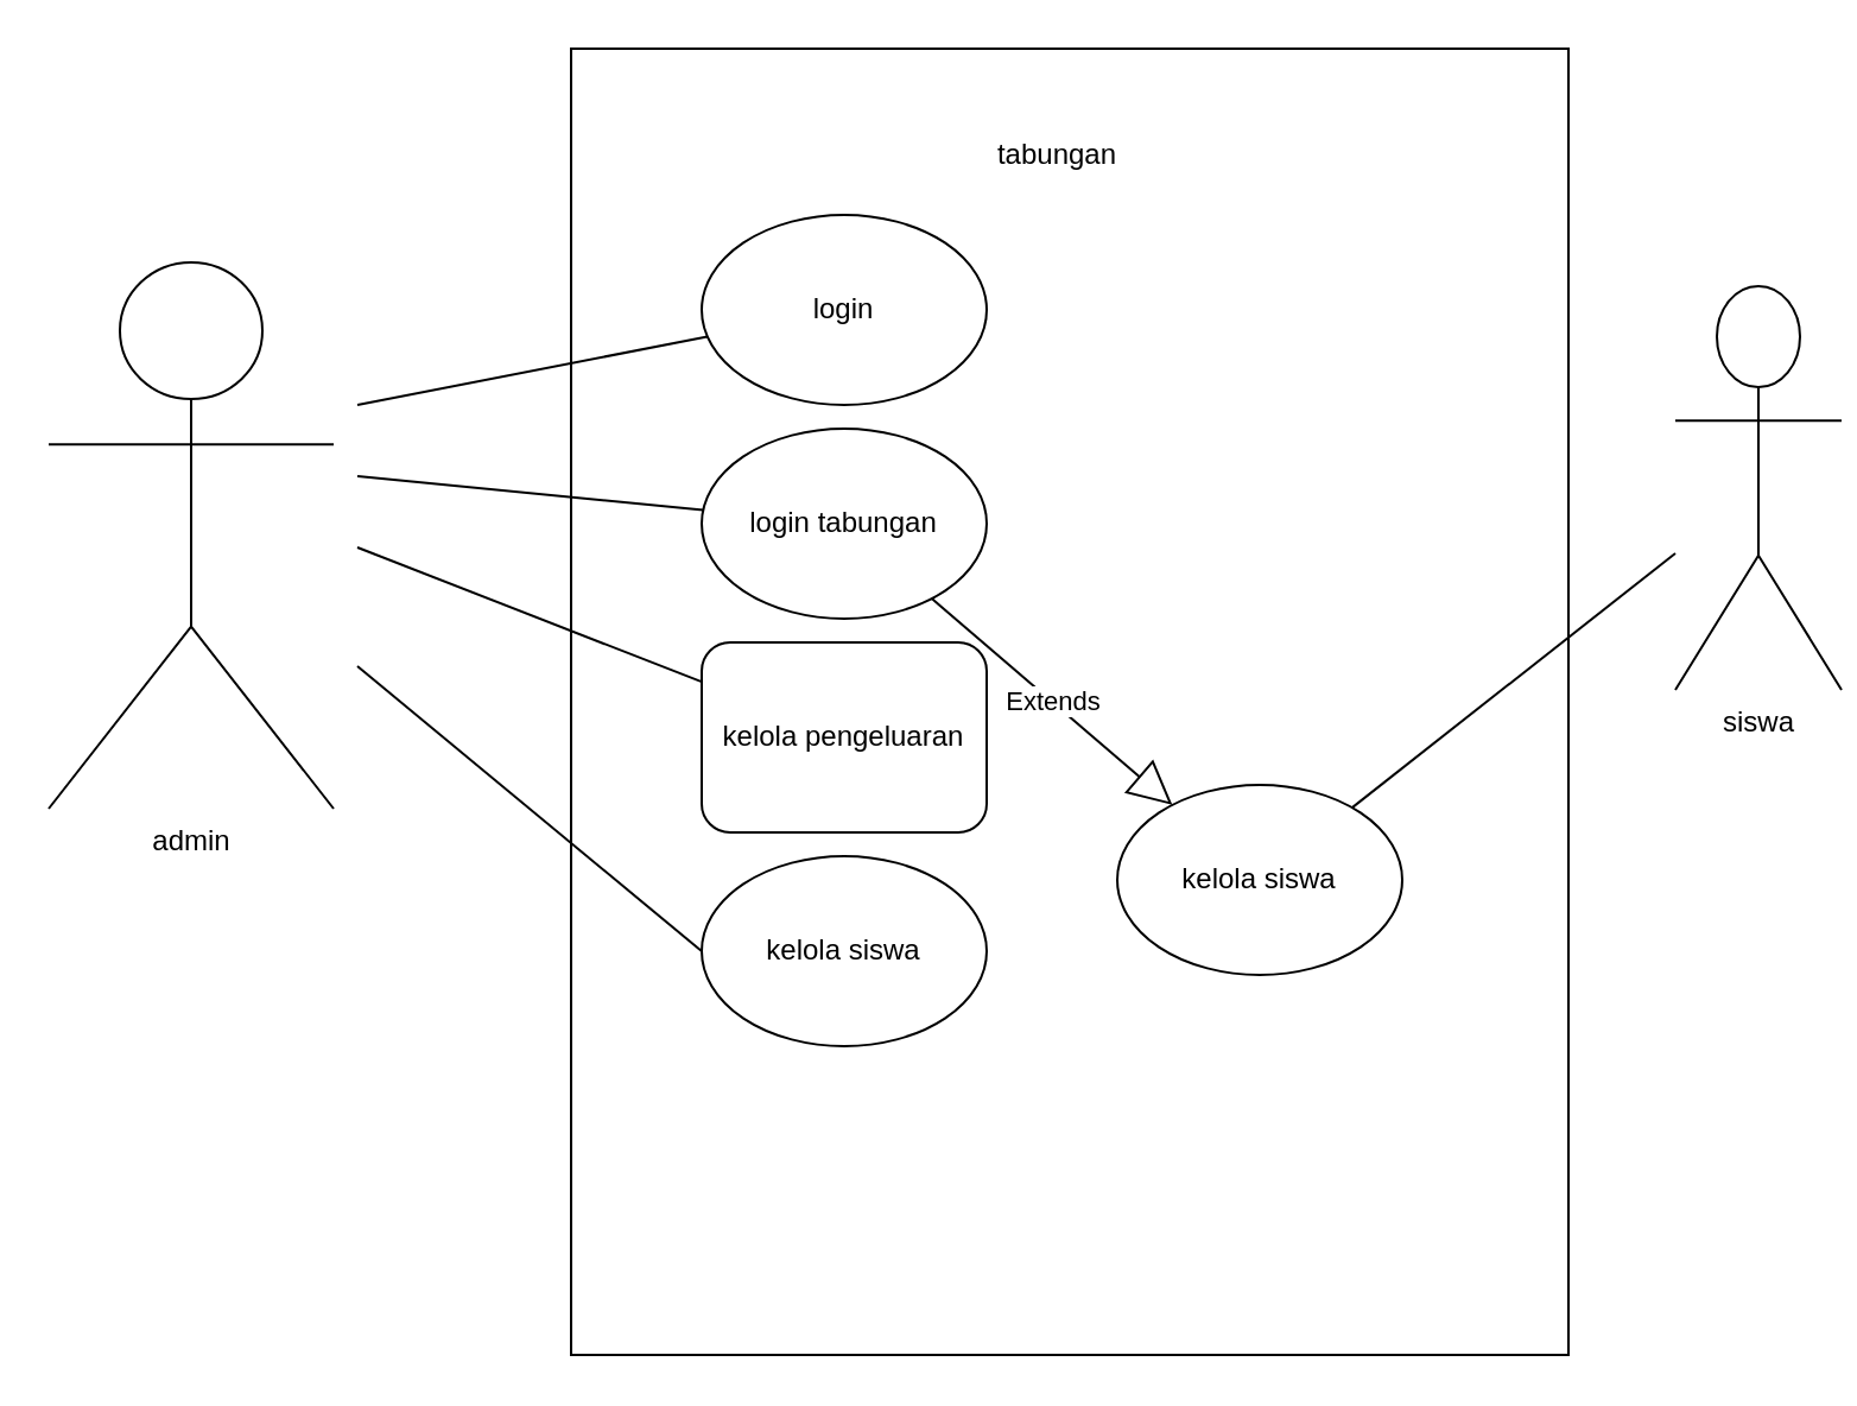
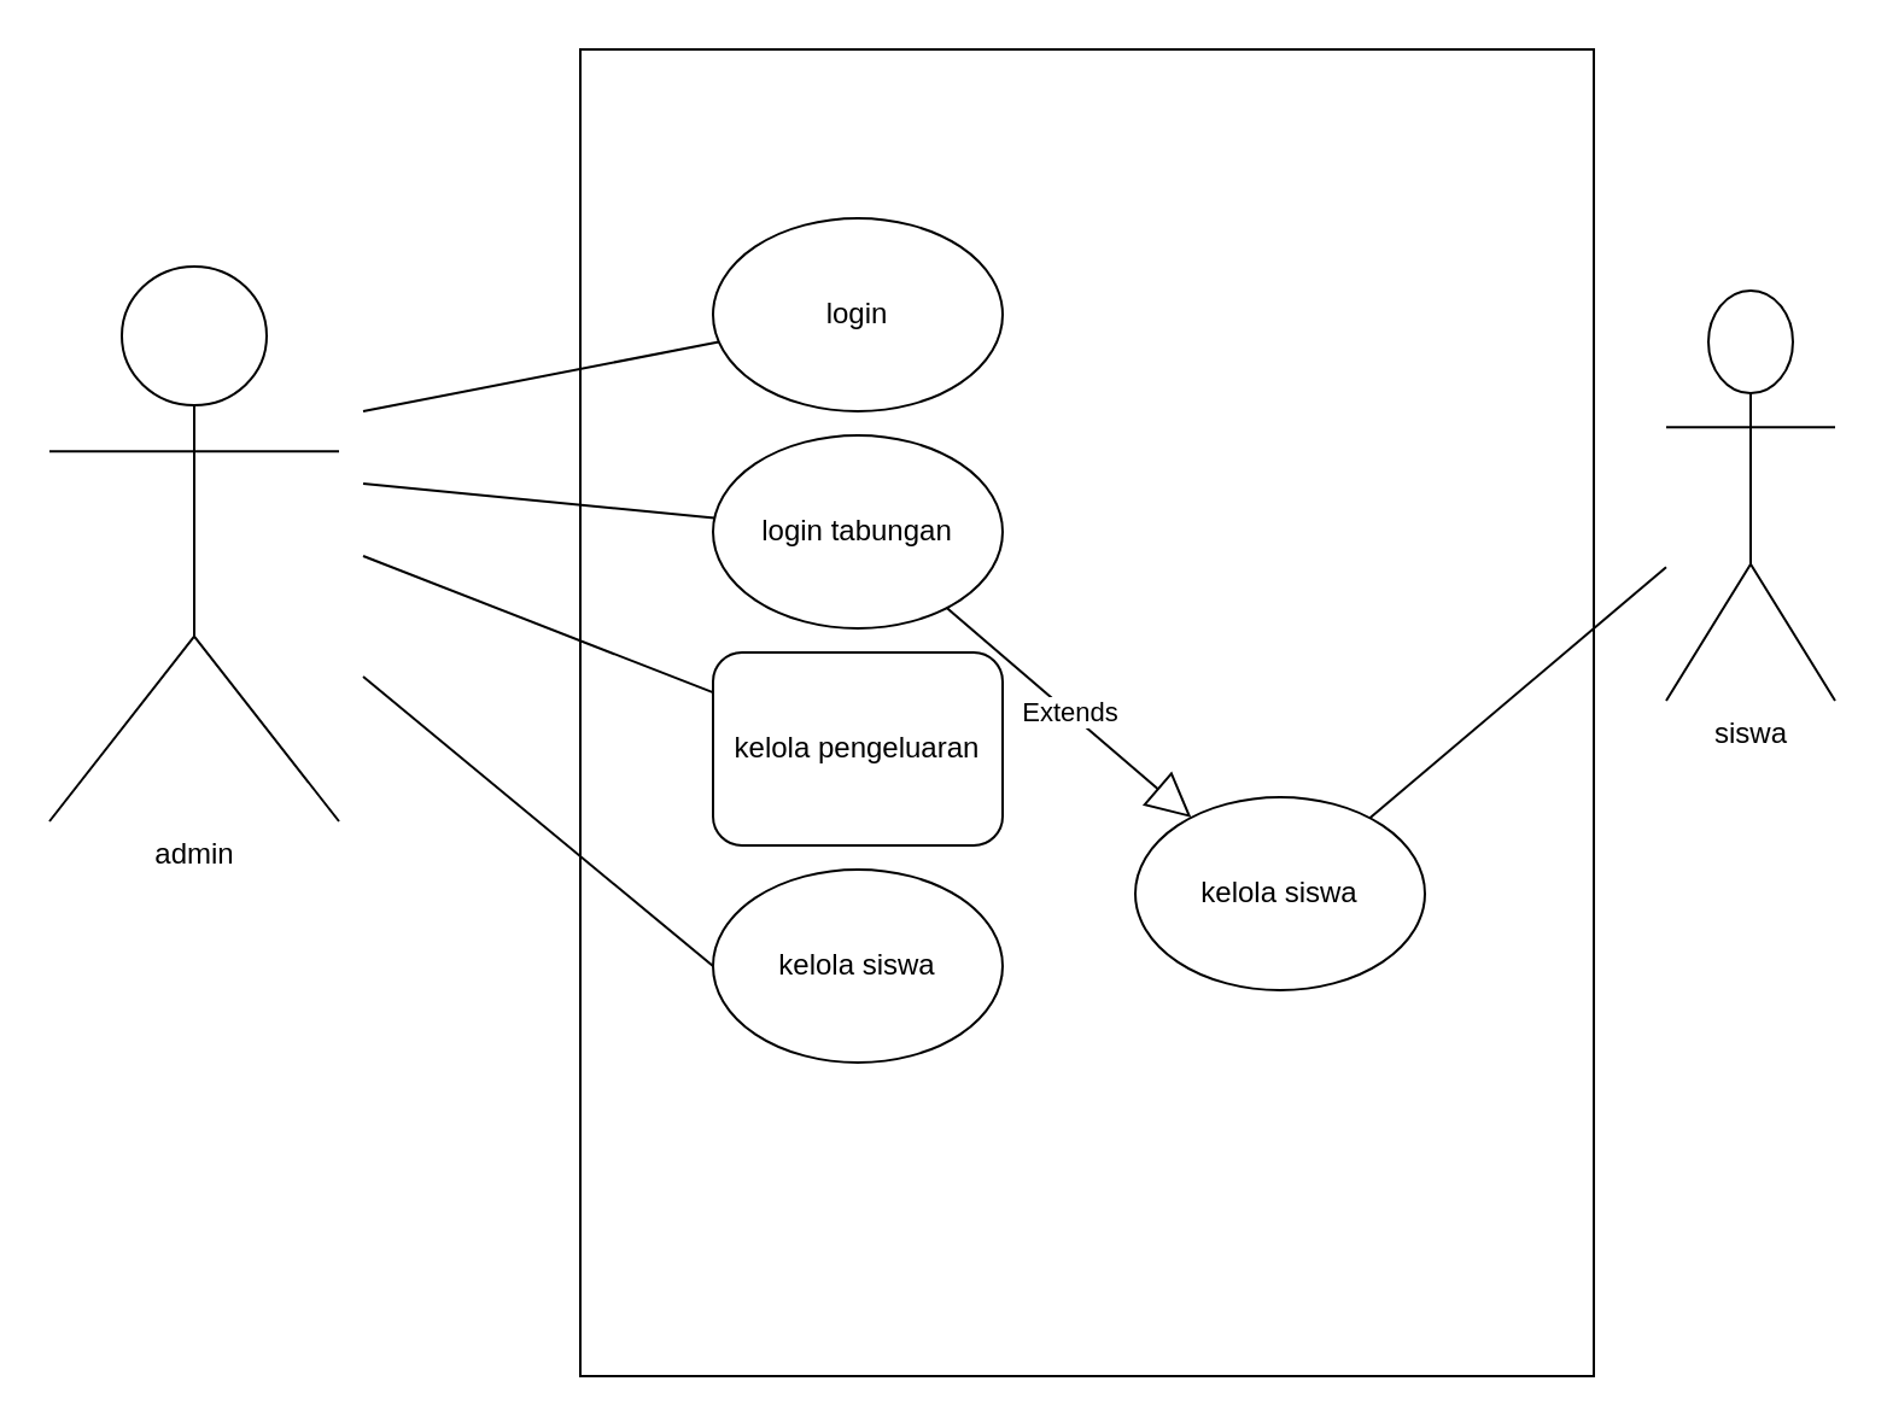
  <mxCell id="0" />
  <mxCell id="1" parent="0" />
  <mxCell id="2" value="admin" style="shape=umlActor;verticalLabelPosition=bottom;verticalAlign=top;html=1;outlineConnect=0;" vertex="1" parent="1"><mxGeometry x="20" y="110" width="120" height="230" as="geometry" /></mxCell>
  <mxCell id="3" value="" style="rounded=0;whiteSpace=wrap;html=1;" vertex="1" parent="1"><mxGeometry x="240" y="20" width="420" height="550" as="geometry" /></mxCell>
  <mxCell id="4" value="login" style="ellipse;whiteSpace=wrap;html=1;" vertex="1" parent="1"><mxGeometry x="295" y="90" width="120" height="80" as="geometry" /></mxCell>
  <mxCell id="5" value="login tabungan" style="ellipse;whiteSpace=wrap;html=1;" vertex="1" parent="1"><mxGeometry x="295" y="180" width="120" height="80" as="geometry" /></mxCell>
  <mxCell id="6" value="kelola pengeluaran" style="whiteSpace=wrap;html=1;rounded=1;" vertex="1" parent="1"><mxGeometry x="295" y="270" width="120" height="80" as="geometry" /></mxCell>
  <mxCell id="7" value="kelola siswa" style="ellipse;whiteSpace=wrap;html=1;" vertex="1" parent="1"><mxGeometry x="295" y="360" width="120" height="80" as="geometry" /></mxCell>
- <mxCell id="8" value="tabungan" style="text;html=1;align=center;verticalAlign=middle;whiteSpace=wrap;rounded=0;" vertex="1" parent="1"><mxGeometry x="400" y="40" width="90" height="50" as="geometry" /></mxCell>
- <mxCell id="9" value="siswa" style="shape=umlActor;verticalLabelPosition=bottom;verticalAlign=top;html=1;outlineConnect=0;" vertex="1" parent="1"><mxGeometry x="705" y="120" width="70" height="170" as="geometry" /></mxCell>
+ <mxCell id="9" value="siswa" style="shape=umlActor;verticalLabelPosition=bottom;verticalAlign=top;html=1;outlineConnect=0;" vertex="1" parent="1"><mxGeometry x="690" y="120" width="70" height="170" as="geometry" /></mxCell>
  <mxCell id="10" value="" style="endArrow=none;html=1;rounded=0;" edge="1" parent="1" target="4"><mxGeometry width="50" height="50" relative="1" as="geometry"><mxPoint x="150" y="170" as="sourcePoint" /><mxPoint x="200" y="120" as="targetPoint" /></mxGeometry></mxCell>
  <mxCell id="11" value="" style="endArrow=none;html=1;rounded=0;" edge="1" parent="1" target="5"><mxGeometry width="50" height="50" relative="1" as="geometry"><mxPoint x="150" y="200" as="sourcePoint" /><mxPoint x="230" y="190" as="targetPoint" /></mxGeometry></mxCell>
  <mxCell id="12" value="" style="endArrow=none;html=1;rounded=0;" edge="1" parent="1" target="6"><mxGeometry width="50" height="50" relative="1" as="geometry"><mxPoint x="150" y="230" as="sourcePoint" /><mxPoint x="200" y="320" as="targetPoint" /></mxGeometry></mxCell>
  <mxCell id="13" value="" style="endArrow=none;html=1;rounded=0;entryX=0;entryY=0.5;entryDx=0;entryDy=0;" edge="1" parent="1" target="7"><mxGeometry width="50" height="50" relative="1" as="geometry"><mxPoint x="150" y="280" as="sourcePoint" /><mxPoint x="230" y="300" as="targetPoint" /></mxGeometry></mxCell>
  <mxCell id="14" value="kelola siswa" style="ellipse;whiteSpace=wrap;html=1;" vertex="1" parent="1"><mxGeometry x="470" y="330" width="120" height="80" as="geometry" /></mxCell>
  <mxCell id="15" value="Extends" style="endArrow=block;endSize=16;endFill=0;html=1;rounded=0;" edge="1" parent="1" source="5" target="14"><mxGeometry width="160" relative="1" as="geometry"><mxPoint x="80" y="570" as="sourcePoint" /><mxPoint x="240" y="570" as="targetPoint" /></mxGeometry></mxCell>
  <mxCell id="16" value="" style="endArrow=none;html=1;rounded=0;" edge="1" parent="1" source="14" target="9"><mxGeometry width="50" height="50" relative="1" as="geometry"><mxPoint x="90" y="560" as="sourcePoint" /><mxPoint x="140" y="510" as="targetPoint" /></mxGeometry></mxCell>
